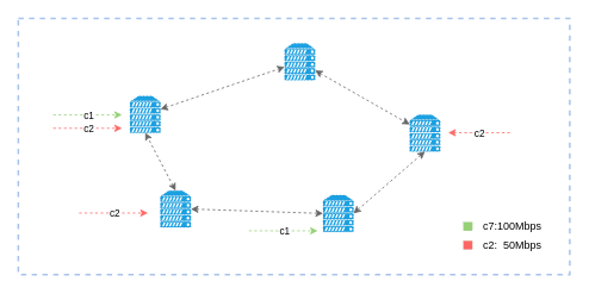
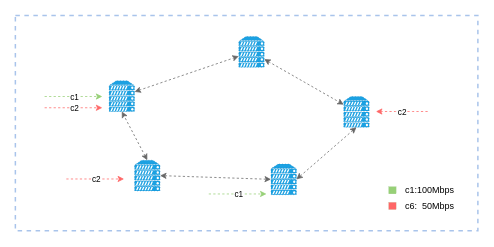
  <mxCell id="0" />
  <mxCell id="1" parent="0" />
  <mxCell id="2" value="" style="rounded=0;whiteSpace=wrap;html=1;strokeWidth=2;dashed=1;strokeColor=#A9C4EB;" parent="1" vertex="1"><mxGeometry x="20" y="20" width="617" height="287" as="geometry" /></mxCell>
  <mxCell id="3" value="" style="verticalAlign=top;verticalLabelPosition=bottom;labelPosition=center;align=center;html=1;outlineConnect=0;fillColor=#1ba1e2;strokeColor=#006EAF;gradientDirection=north;strokeWidth=2;shape=mxgraph.networks.server;dashed=1;dashPattern=1 4;fontColor=#ffffff;" parent="1" vertex="1"><mxGeometry x="145" y="107" width="34" height="41" as="geometry" /></mxCell>
  <mxCell id="4" value="" style="verticalAlign=top;verticalLabelPosition=bottom;labelPosition=center;align=center;html=1;outlineConnect=0;fillColor=#1ba1e2;strokeColor=#006EAF;gradientDirection=north;strokeWidth=2;shape=mxgraph.networks.server;dashed=1;dashPattern=1 4;fontColor=#ffffff;" parent="1" vertex="1"><mxGeometry x="179" y="213" width="34" height="41" as="geometry" /></mxCell>
  <mxCell id="5" value="" style="verticalAlign=top;verticalLabelPosition=bottom;labelPosition=center;align=center;html=1;outlineConnect=0;fillColor=#1ba1e2;strokeColor=#006EAF;gradientDirection=north;strokeWidth=2;shape=mxgraph.networks.server;dashed=1;dashPattern=1 4;fontColor=#ffffff;" parent="1" vertex="1"><mxGeometry x="318" y="48" width="34" height="41" as="geometry" /></mxCell>
  <mxCell id="6" value="" style="verticalAlign=top;verticalLabelPosition=bottom;labelPosition=center;align=center;html=1;outlineConnect=0;fillColor=#1ba1e2;strokeColor=#006EAF;gradientDirection=north;strokeWidth=2;shape=mxgraph.networks.server;dashed=1;dashPattern=1 4;fontColor=#ffffff;" parent="1" vertex="1"><mxGeometry x="361" y="218" width="34" height="41" as="geometry" /></mxCell>
  <mxCell id="7" value="" style="verticalAlign=top;verticalLabelPosition=bottom;labelPosition=center;align=center;html=1;outlineConnect=0;fillColor=#1ba1e2;strokeColor=#006EAF;gradientDirection=north;strokeWidth=2;shape=mxgraph.networks.server;dashed=1;dashPattern=1 4;fontColor=#ffffff;" parent="1" vertex="1"><mxGeometry x="458" y="128" width="34" height="41" as="geometry" /></mxCell>
  <mxCell id="8" value="" style="endArrow=classic;html=1;rounded=0;dashed=1;strokeColor=#97D077;" parent="1" edge="1"><mxGeometry relative="1" as="geometry"><mxPoint x="59" y="128" as="sourcePoint" /><mxPoint x="136" y="128" as="targetPoint" /><Array as="points"><mxPoint x="86" y="128" /></Array></mxGeometry></mxCell>
  <mxCell id="9" value="c1" style="edgeLabel;resizable=0;html=1;align=center;verticalAlign=middle;dashed=1;dashPattern=1 4;strokeColor=default;strokeWidth=1;fillColor=#97D077;" parent="8" connectable="0" vertex="1"><mxGeometry relative="1" as="geometry" /></mxCell>
  <mxCell id="10" value="" style="endArrow=classic;startArrow=classic;html=1;rounded=0;dashed=1;fillColor=#f5f5f5;gradientColor=#b3b3b3;strokeColor=#666666;" parent="1" source="3" target="5" edge="1"><mxGeometry width="50" height="50" relative="1" as="geometry"><mxPoint x="307" y="91" as="sourcePoint" /><mxPoint x="357" y="41" as="targetPoint" /></mxGeometry></mxCell>
  <mxCell id="11" value="" style="endArrow=classic;startArrow=classic;html=1;rounded=0;dashed=1;strokeColor=#666666;entryX=0.5;entryY=1;entryDx=0;entryDy=0;entryPerimeter=0;exitX=0.5;exitY=0;exitDx=0;exitDy=0;exitPerimeter=0;fillColor=#f5f5f5;gradientColor=#b3b3b3;" parent="1" source="4" target="3" edge="1"><mxGeometry width="50" height="50" relative="1" as="geometry"><mxPoint x="151" y="198" as="sourcePoint" /><mxPoint x="201" y="148" as="targetPoint" /></mxGeometry></mxCell>
  <mxCell id="12" value="" style="endArrow=classic;startArrow=classic;html=1;rounded=0;dashed=1;strokeColor=#666666;entryX=0;entryY=0.5;entryDx=0;entryDy=0;entryPerimeter=0;exitX=1;exitY=0.5;exitDx=0;exitDy=0;exitPerimeter=0;fillColor=#f5f5f5;gradientColor=#b3b3b3;" parent="1" source="4" target="6" edge="1"><mxGeometry width="50" height="50" relative="1" as="geometry"><mxPoint x="206" y="223" as="sourcePoint" /><mxPoint x="172" y="158" as="targetPoint" /></mxGeometry></mxCell>
  <mxCell id="13" value="" style="endArrow=classic;startArrow=classic;html=1;rounded=0;dashed=1;strokeColor=#666666;entryX=1;entryY=0.5;entryDx=0;entryDy=0;entryPerimeter=0;exitX=0.5;exitY=1;exitDx=0;exitDy=0;exitPerimeter=0;fillColor=#f5f5f5;gradientColor=#b3b3b3;" parent="1" source="7" target="6" edge="1"><mxGeometry width="50" height="50" relative="1" as="geometry"><mxPoint x="223" y="243.5" as="sourcePoint" /><mxPoint x="370" y="243.5" as="targetPoint" /></mxGeometry></mxCell>
  <mxCell id="14" value="" style="endArrow=classic;startArrow=classic;html=1;rounded=0;dashed=1;strokeColor=#666666;fillColor=#f5f5f5;gradientColor=#b3b3b3;" parent="1" source="5" target="7" edge="1"><mxGeometry width="50" height="50" relative="1" as="geometry"><mxPoint x="233" y="253.5" as="sourcePoint" /><mxPoint x="380" y="253.5" as="targetPoint" /></mxGeometry></mxCell>
  <mxCell id="15" value="" style="endArrow=classic;html=1;rounded=0;dashed=1;strokeColor=#FF6666;" parent="1" edge="1"><mxGeometry relative="1" as="geometry"><mxPoint x="88" y="238" as="sourcePoint" /><mxPoint x="165" y="238" as="targetPoint" /><Array as="points"><mxPoint x="115" y="238" /></Array></mxGeometry></mxCell>
  <mxCell id="16" value="c2" style="edgeLabel;resizable=0;html=1;align=center;verticalAlign=middle;dashed=1;dashPattern=1 4;strokeColor=default;strokeWidth=1;fillColor=#97D077;" parent="15" connectable="0" vertex="1"><mxGeometry relative="1" as="geometry" /></mxCell>
  <mxCell id="17" value="" style="endArrow=classic;html=1;rounded=0;dashed=1;strokeColor=#97D077;" parent="1" edge="1"><mxGeometry relative="1" as="geometry"><mxPoint x="278" y="258" as="sourcePoint" /><mxPoint x="355" y="258" as="targetPoint" /><Array as="points"><mxPoint x="305" y="258" /></Array></mxGeometry></mxCell>
  <mxCell id="18" value="c1" style="edgeLabel;resizable=0;html=1;align=center;verticalAlign=middle;dashed=1;dashPattern=1 4;strokeColor=default;strokeWidth=1;fillColor=#97D077;" parent="17" connectable="0" vertex="1"><mxGeometry relative="1" as="geometry" /></mxCell>
  <mxCell id="19" value="" style="endArrow=classic;html=1;rounded=0;dashed=1;strokeColor=#FF6666;" parent="1" edge="1"><mxGeometry relative="1" as="geometry"><mxPoint x="59" y="143" as="sourcePoint" /><mxPoint x="136" y="143" as="targetPoint" /><Array as="points"><mxPoint x="86" y="143" /></Array></mxGeometry></mxCell>
  <mxCell id="20" value="c2" style="edgeLabel;resizable=0;html=1;align=center;verticalAlign=middle;dashed=1;dashPattern=1 4;strokeColor=default;strokeWidth=1;fillColor=#97D077;" parent="19" connectable="0" vertex="1"><mxGeometry relative="1" as="geometry" /></mxCell>
  <mxCell id="21" value="" style="endArrow=classic;html=1;rounded=0;dashed=1;strokeColor=#FF6666;" parent="1" edge="1"><mxGeometry relative="1" as="geometry"><mxPoint x="570" y="148" as="sourcePoint" /><mxPoint x="501" y="148" as="targetPoint" /><Array as="points"><mxPoint x="550" y="148" /><mxPoint x="527" y="148" /></Array></mxGeometry></mxCell>
  <mxCell id="22" value="c2" style="edgeLabel;resizable=0;html=1;align=center;verticalAlign=middle;dashed=1;dashPattern=1 4;strokeColor=default;strokeWidth=1;fillColor=#97D077;" parent="21" connectable="0" vertex="1"><mxGeometry relative="1" as="geometry" /></mxCell>
- <mxCell id="23" value="c7:100Mbps" style="text;html=1;strokeColor=none;fillColor=none;align=center;verticalAlign=middle;whiteSpace=wrap;rounded=0;opacity=10;" parent="1" vertex="1"><mxGeometry x="543" y="238" width="60" height="30" as="geometry" /></mxCell>
- <mxCell id="24" value="c2:&amp;nbsp; 50Mbps" style="text;html=1;strokeColor=none;fillColor=none;align=center;verticalAlign=middle;whiteSpace=wrap;rounded=0;opacity=10;" parent="1" vertex="1"><mxGeometry x="535.25" y="259" width="75.5" height="30" as="geometry" /></mxCell>
+ <mxCell id="23" value="c1:100Mbps" style="text;html=1;strokeColor=none;fillColor=none;align=center;verticalAlign=middle;whiteSpace=wrap;rounded=0;opacity=10;" parent="1" vertex="1"><mxGeometry x="543" y="238" width="60" height="30" as="geometry" /></mxCell>
+ <mxCell id="24" value="c6:&amp;nbsp; 50Mbps" style="text;html=1;strokeColor=none;fillColor=none;align=center;verticalAlign=middle;whiteSpace=wrap;rounded=0;opacity=10;" parent="1" vertex="1"><mxGeometry x="535.25" y="259" width="75.5" height="30" as="geometry" /></mxCell>
  <mxCell id="25" value="" style="rounded=0;whiteSpace=wrap;html=1;strokeColor=#2D7600;strokeWidth=0;fillColor=#97D077;fontColor=#ffffff;gradientColor=none;" parent="1" vertex="1"><mxGeometry x="518" y="248.25" width="10" height="9.5" as="geometry" /></mxCell>
  <mxCell id="26" value="" style="rounded=0;whiteSpace=wrap;html=1;strokeColor=#2D7600;strokeWidth=0;fillColor=#FF6666;fontColor=#ffffff;gradientColor=none;" parent="1" vertex="1"><mxGeometry x="518" y="269.25" width="10" height="9.5" as="geometry" /></mxCell>
